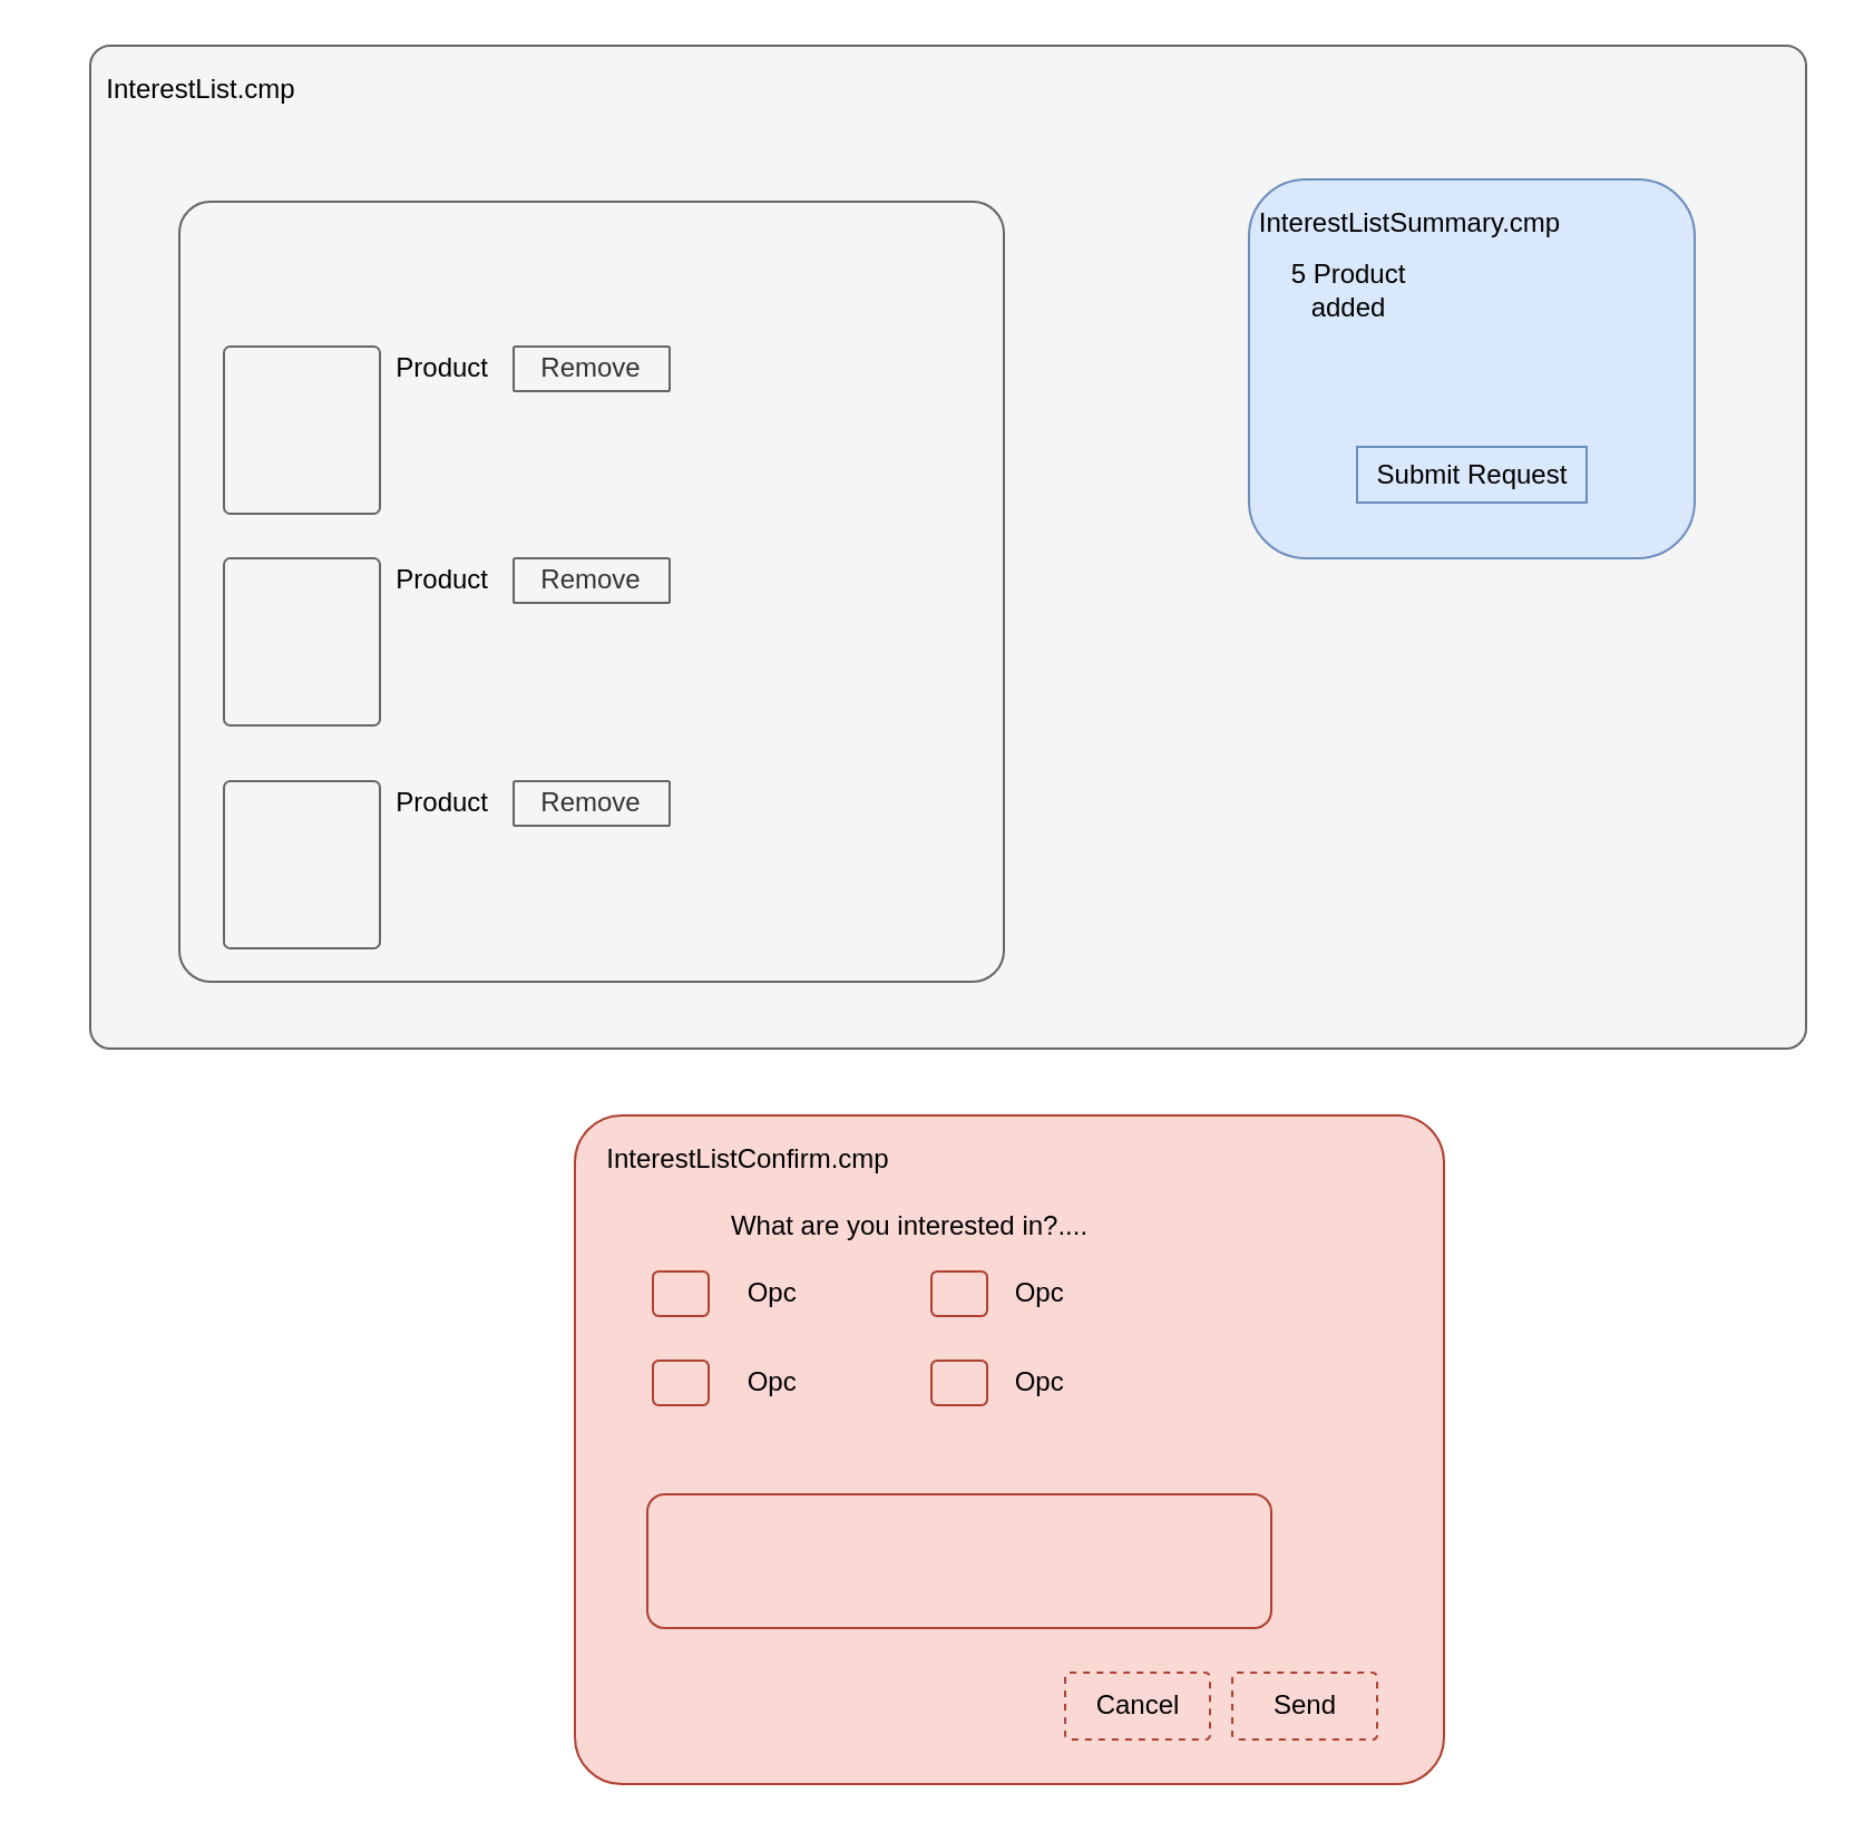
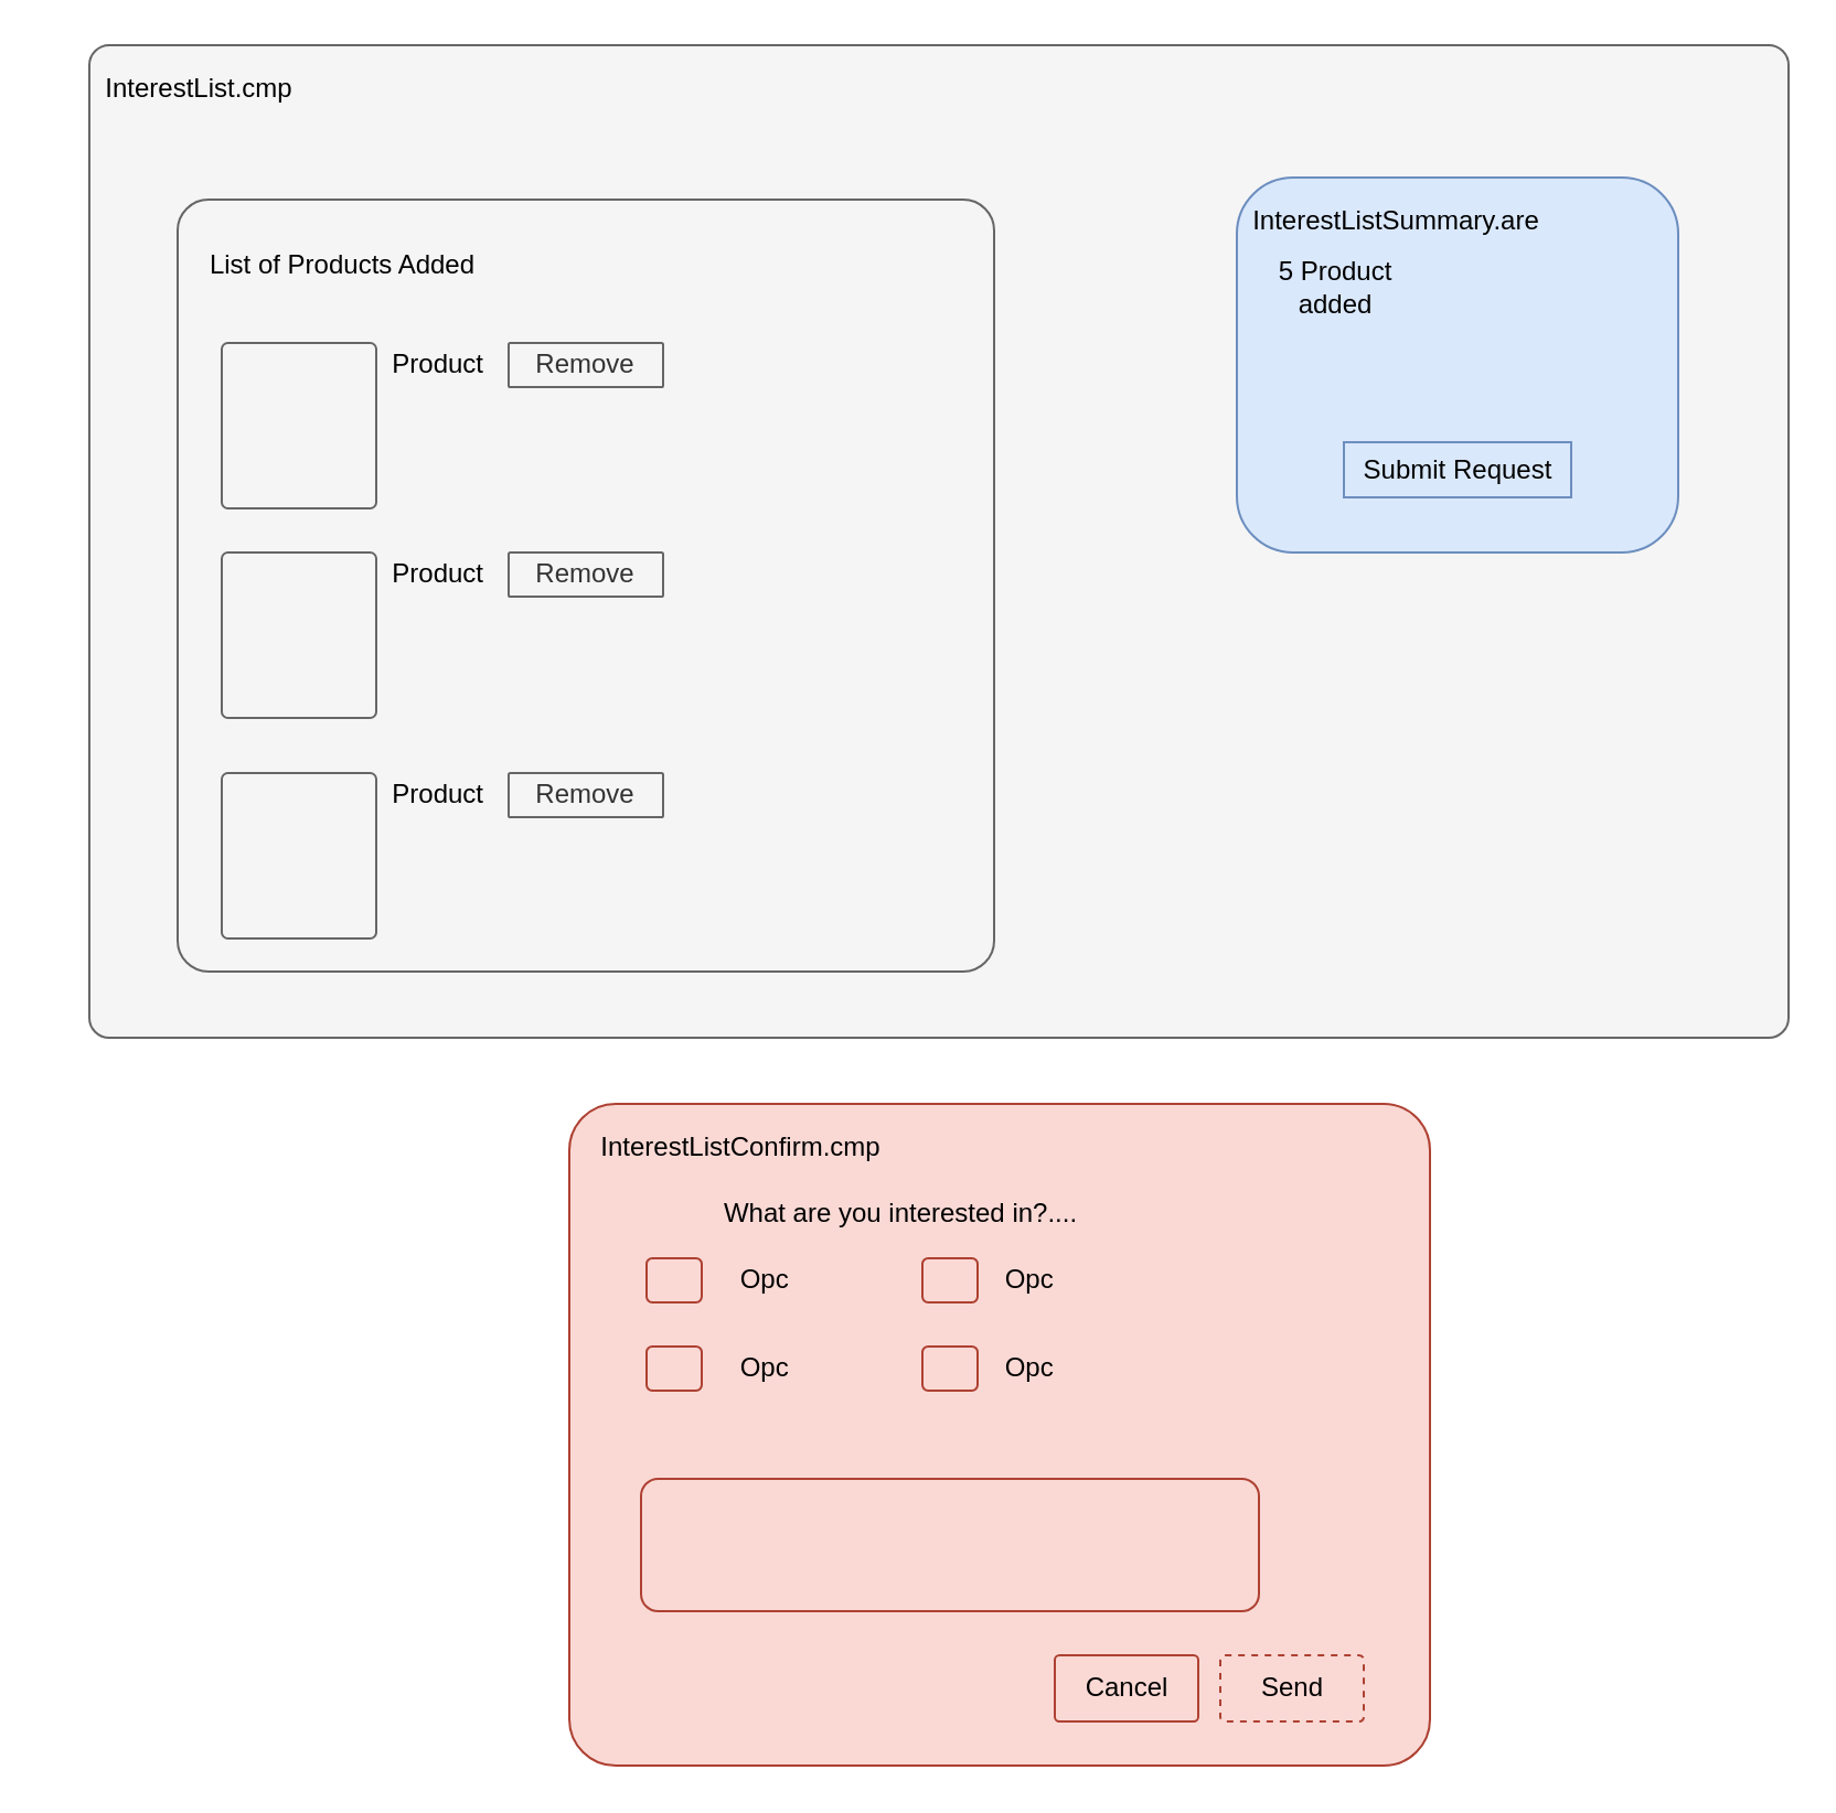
  <mxCell id="0" />
  <mxCell id="1" parent="0" />
  <mxCell id="2" value="" style="rounded=1;whiteSpace=wrap;html=1;arcSize=2;fillColor=#f5f5f5;strokeColor=#666666;fontColor=#333333;" vertex="1" parent="1"><mxGeometry x="40" y="20" width="770" height="450" as="geometry" /></mxCell>
  <mxCell id="3" value="" style="rounded=1;whiteSpace=wrap;html=1;fillColor=#dae8fc;strokeColor=#6c8ebf;" vertex="1" parent="1"><mxGeometry x="560" y="80" width="200" height="170" as="geometry" /></mxCell>
  <mxCell id="4" value="" style="rounded=1;whiteSpace=wrap;html=1;arcSize=7;fillColor=#fad9d5;strokeColor=#ae4132;" vertex="1" parent="1"><mxGeometry x="257.5" y="500" width="390" height="300" as="geometry" /></mxCell>
  <mxCell id="5" value="InterestList.cmp" style="text;html=1;strokeColor=none;fillColor=none;align=center;verticalAlign=middle;whiteSpace=wrap;rounded=0;" vertex="1" parent="1"><mxGeometry x="20" y="30" width="140" height="20" as="geometry" /></mxCell>
  <mxCell id="6" value="" style="rounded=1;whiteSpace=wrap;html=1;arcSize=4;fillColor=#f5f5f5;strokeColor=#666666;fontColor=#333333;" vertex="1" parent="1"><mxGeometry x="80" y="90" width="370" height="350" as="geometry" /></mxCell>
- <mxCell id="8" value="InterestListSummary.cmp" style="text;html=1;strokeColor=none;fillColor=none;align=center;verticalAlign=middle;whiteSpace=wrap;rounded=0;" vertex="1" parent="1"><mxGeometry x="550" y="90" width="165" height="20" as="geometry" /></mxCell>
+ <mxCell id="7" value="List of Products Added" style="text;html=1;strokeColor=none;fillColor=none;align=center;verticalAlign=middle;whiteSpace=wrap;rounded=0;" vertex="1" parent="1"><mxGeometry x="90" y="110" width="130" height="20" as="geometry" /></mxCell>
+ <mxCell id="8" value="InterestListSummary.are" style="text;html=1;strokeColor=none;fillColor=none;align=center;verticalAlign=middle;whiteSpace=wrap;rounded=0;" vertex="1" parent="1"><mxGeometry x="550" y="90" width="165" height="20" as="geometry" /></mxCell>
  <mxCell id="9" value="InterestListConfirm.cmp" style="text;html=1;strokeColor=none;fillColor=none;align=center;verticalAlign=middle;whiteSpace=wrap;rounded=0;" vertex="1" parent="1"><mxGeometry x="252.5" y="510" width="165" height="20" as="geometry" /></mxCell>
  <mxCell id="10" value="5 Product added" style="text;html=1;strokeColor=none;fillColor=none;align=center;verticalAlign=middle;whiteSpace=wrap;rounded=0;" vertex="1" parent="1"><mxGeometry x="570" y="120" width="70" height="20" as="geometry" /></mxCell>
  <mxCell id="11" value="Submit Request" style="whiteSpace=wrap;html=1;fillColor=#dae8fc;strokeColor=#6c8ebf;rounded=0;" vertex="1" parent="1"><mxGeometry x="608.5" y="200" width="103" height="25" as="geometry" /></mxCell>
  <mxCell id="12" value="Send" style="rounded=1;whiteSpace=wrap;html=1;arcSize=7;fillColor=#fad9d5;strokeColor=#ae4132;dashed=1;" vertex="1" parent="1"><mxGeometry x="552.5" y="750" width="65" height="30" as="geometry" /></mxCell>
- <mxCell id="13" value="Cancel" style="rounded=1;whiteSpace=wrap;html=1;arcSize=7;fillColor=#fad9d5;strokeColor=#ae4132;dashed=1;" vertex="1" parent="1"><mxGeometry x="477.5" y="750" width="65" height="30" as="geometry" /></mxCell>
+ <mxCell id="13" value="Cancel" style="rounded=1;whiteSpace=wrap;html=1;arcSize=7;fillColor=#fad9d5;strokeColor=#ae4132;" vertex="1" parent="1"><mxGeometry x="477.5" y="750" width="65" height="30" as="geometry" /></mxCell>
  <mxCell id="14" value="What are you interested in?...." style="text;html=1;strokeColor=none;fillColor=none;align=center;verticalAlign=middle;whiteSpace=wrap;rounded=0;" vertex="1" parent="1"><mxGeometry x="307.5" y="540" width="200" height="20" as="geometry" /></mxCell>
  <mxCell id="15" value="" style="rounded=1;whiteSpace=wrap;html=1;arcSize=13;fillColor=#fad9d5;strokeColor=#ae4132;" vertex="1" parent="1"><mxGeometry x="292.5" y="570" width="25" height="20" as="geometry" /></mxCell>
  <mxCell id="16" value="" style="rounded=1;whiteSpace=wrap;html=1;arcSize=13;fillColor=#fad9d5;strokeColor=#ae4132;" vertex="1" parent="1"><mxGeometry x="417.5" y="570" width="25" height="20" as="geometry" /></mxCell>
  <mxCell id="17" value="" style="rounded=1;whiteSpace=wrap;html=1;arcSize=13;fillColor=#fad9d5;strokeColor=#ae4132;" vertex="1" parent="1"><mxGeometry x="292.5" y="610" width="25" height="20" as="geometry" /></mxCell>
  <mxCell id="18" value="" style="rounded=1;whiteSpace=wrap;html=1;arcSize=13;fillColor=#fad9d5;strokeColor=#ae4132;" vertex="1" parent="1"><mxGeometry x="417.5" y="610" width="25" height="20" as="geometry" /></mxCell>
  <mxCell id="19" value="Opc&amp;nbsp;" style="text;html=1;strokeColor=none;fillColor=none;align=center;verticalAlign=middle;whiteSpace=wrap;rounded=0;" vertex="1" parent="1"><mxGeometry x="322.5" y="570" width="50" height="20" as="geometry" /></mxCell>
  <mxCell id="20" value="Opc&amp;nbsp;" style="text;html=1;strokeColor=none;fillColor=none;align=center;verticalAlign=middle;whiteSpace=wrap;rounded=0;" vertex="1" parent="1"><mxGeometry x="322.5" y="610" width="50" height="20" as="geometry" /></mxCell>
  <mxCell id="21" value="Opc&amp;nbsp;" style="text;html=1;strokeColor=none;fillColor=none;align=center;verticalAlign=middle;whiteSpace=wrap;rounded=0;" vertex="1" parent="1"><mxGeometry x="442.5" y="570" width="50" height="20" as="geometry" /></mxCell>
  <mxCell id="22" value="Opc&amp;nbsp;" style="text;html=1;strokeColor=none;fillColor=none;align=center;verticalAlign=middle;whiteSpace=wrap;rounded=0;" vertex="1" parent="1"><mxGeometry x="442.5" y="610" width="50" height="20" as="geometry" /></mxCell>
  <mxCell id="23" value="" style="rounded=1;whiteSpace=wrap;html=1;arcSize=13;fillColor=#fad9d5;strokeColor=#ae4132;" vertex="1" parent="1"><mxGeometry x="290" y="670" width="280" height="60" as="geometry" /></mxCell>
  <mxCell id="24" value="Product&amp;nbsp;" style="text;html=1;strokeColor=none;fillColor=none;align=center;verticalAlign=middle;whiteSpace=wrap;rounded=0;" vertex="1" parent="1"><mxGeometry x="180" y="155" width="40" height="20" as="geometry" /></mxCell>
  <mxCell id="25" value="Remove" style="rounded=1;whiteSpace=wrap;html=1;arcSize=4;fillColor=#f5f5f5;strokeColor=#666666;fontColor=#333333;" vertex="1" parent="1"><mxGeometry x="230" y="155" width="70" height="20" as="geometry" /></mxCell>
  <mxCell id="26" value="" style="rounded=1;whiteSpace=wrap;html=1;arcSize=4;fillColor=#f5f5f5;strokeColor=#666666;fontColor=#333333;" vertex="1" parent="1"><mxGeometry x="100" y="155" width="70" height="75" as="geometry" /></mxCell>
  <mxCell id="27" value="Product&amp;nbsp;" style="text;html=1;strokeColor=none;fillColor=none;align=center;verticalAlign=middle;whiteSpace=wrap;rounded=0;" vertex="1" parent="1"><mxGeometry x="180" y="250" width="40" height="20" as="geometry" /></mxCell>
  <mxCell id="28" value="Remove" style="rounded=1;whiteSpace=wrap;html=1;arcSize=4;fillColor=#f5f5f5;strokeColor=#666666;fontColor=#333333;" vertex="1" parent="1"><mxGeometry x="230" y="250" width="70" height="20" as="geometry" /></mxCell>
  <mxCell id="29" value="" style="rounded=1;whiteSpace=wrap;html=1;arcSize=4;fillColor=#f5f5f5;strokeColor=#666666;fontColor=#333333;" vertex="1" parent="1"><mxGeometry x="100" y="250" width="70" height="75" as="geometry" /></mxCell>
  <mxCell id="30" value="Product&amp;nbsp;" style="text;html=1;strokeColor=none;fillColor=none;align=center;verticalAlign=middle;whiteSpace=wrap;rounded=0;" vertex="1" parent="1"><mxGeometry x="180" y="350" width="40" height="20" as="geometry" /></mxCell>
  <mxCell id="31" value="Remove" style="rounded=1;whiteSpace=wrap;html=1;arcSize=4;fillColor=#f5f5f5;strokeColor=#666666;fontColor=#333333;" vertex="1" parent="1"><mxGeometry x="230" y="350" width="70" height="20" as="geometry" /></mxCell>
  <mxCell id="32" value="" style="rounded=1;whiteSpace=wrap;html=1;arcSize=4;fillColor=#f5f5f5;strokeColor=#666666;fontColor=#333333;" vertex="1" parent="1"><mxGeometry x="100" y="350" width="70" height="75" as="geometry" /></mxCell>
